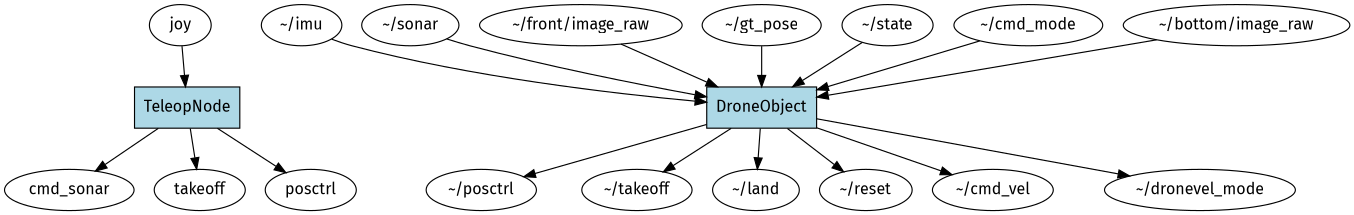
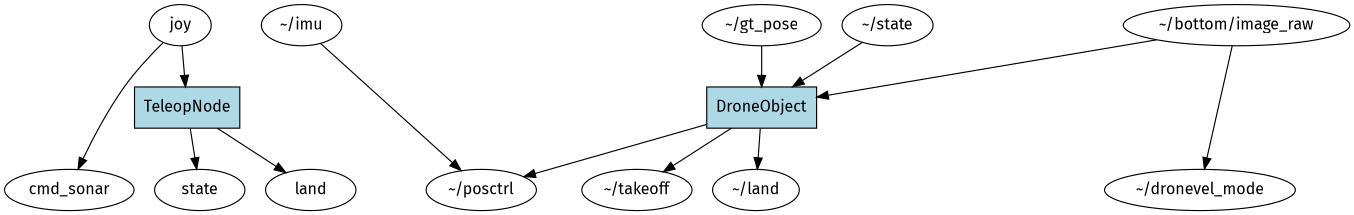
  digraph {
    fontname="Fira Sans"
    rankdir=TB
    node [fillcolor=white fontname="Fira Sans" shape=ellipse style=filled]
    edge [fontname="Fira Sans"]
    TeleopNode [fillcolor=lightblue shape=box]
    joy
    n3 [label=cmd_sonar]
-   takeoff
-   land [label=posctrl]
+   takeoff [label=state]
+   land
    DroneObject [fillcolor=lightblue shape=box]
    "~/takeoff"
    "~/land"
-   "~/reset"
    "~/posctrl"
-   "~/cmd_vel"
    "~/dronevel_mode"
-   "~/sonar"
    "~/imu"
-   "~/front/image_raw"
    "~/bottom/image_raw"
    "~/gt_pose"
    "~/state"
-   "~/cmd_mode"
-   TeleopNode -> n3
+   joy -> n3
    TeleopNode -> takeoff
    TeleopNode -> land
    joy -> TeleopNode
    DroneObject -> "~/takeoff"
    DroneObject -> "~/land"
-   DroneObject -> "~/reset"
    DroneObject -> "~/posctrl"
-   DroneObject -> "~/cmd_vel"
-   DroneObject -> "~/dronevel_mode"
-   "~/sonar" -> DroneObject
-   "~/imu" -> DroneObject
-   "~/front/image_raw" -> DroneObject
+   "~/bottom/image_raw" -> "~/dronevel_mode"
+   "~/imu" -> "~/posctrl"
    "~/bottom/image_raw" -> DroneObject
    "~/gt_pose" -> DroneObject
    "~/state" -> DroneObject
-   "~/cmd_mode" -> DroneObject
  }
